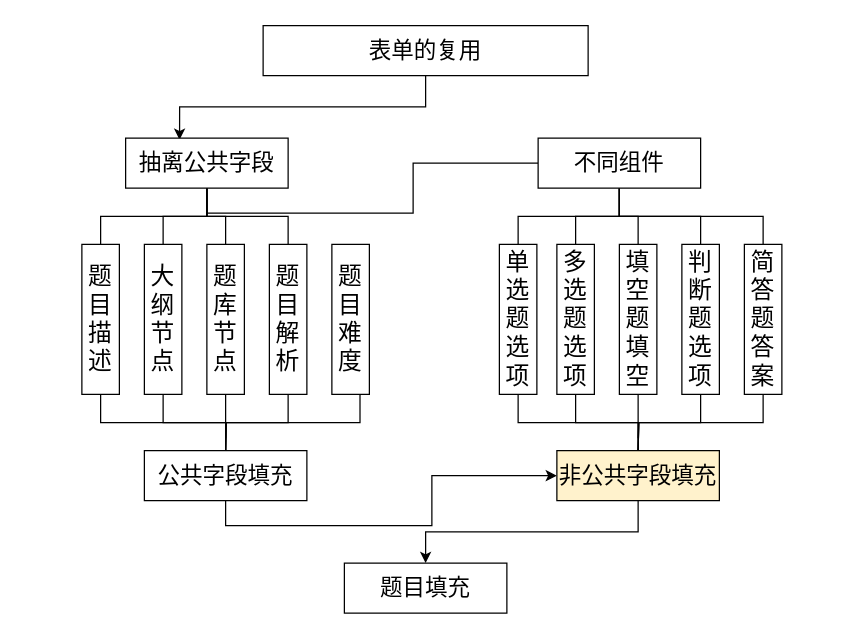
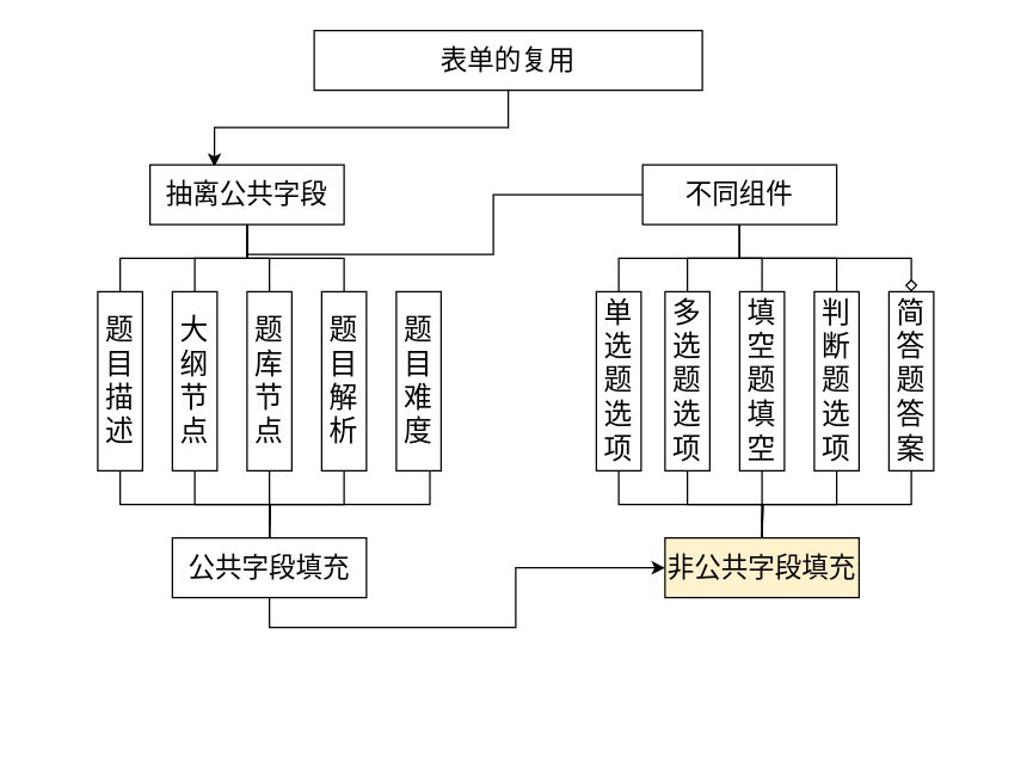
  <mxCell id="0" />
  <mxCell id="1" parent="0" />
  <mxCell id="2" style="edgeStyle=orthogonalEdgeStyle;rounded=0;orthogonalLoop=1;jettySize=auto;html=1;exitX=0.5;exitY=1;exitDx=0;exitDy=0;entryX=0.332;entryY=0.035;entryDx=0;entryDy=0;entryPerimeter=0;fontSize=18;" edge="1" parent="1" source="3" target="9"><mxGeometry relative="1" as="geometry" /></mxCell>
  <mxCell id="3" value="表单的复用" style="rounded=0;whiteSpace=wrap;html=1;fontSize=18;" vertex="1" parent="1"><mxGeometry x="210" y="20" width="260" height="40" as="geometry" /></mxCell>
  <mxCell id="4" style="edgeStyle=orthogonalEdgeStyle;rounded=0;orthogonalLoop=1;jettySize=auto;html=1;exitX=0.5;exitY=1;exitDx=0;exitDy=0;entryX=0;entryY=0.5;entryDx=0;entryDy=0;fontSize=18;endArrow=none;endFill=0;" edge="1" parent="1" source="9" target="17"><mxGeometry relative="1" as="geometry" /></mxCell>
  <mxCell id="5" style="edgeStyle=orthogonalEdgeStyle;rounded=0;orthogonalLoop=1;jettySize=auto;html=1;exitX=0.5;exitY=1;exitDx=0;exitDy=0;entryX=0;entryY=0.5;entryDx=0;entryDy=0;fontSize=18;endArrow=none;endFill=0;" edge="1" parent="1" source="9" target="19"><mxGeometry relative="1" as="geometry" /></mxCell>
  <mxCell id="6" style="edgeStyle=orthogonalEdgeStyle;rounded=0;orthogonalLoop=1;jettySize=auto;html=1;exitX=0.5;exitY=1;exitDx=0;exitDy=0;entryX=0;entryY=0.5;entryDx=0;entryDy=0;fontSize=18;endArrow=none;endFill=0;" edge="1" parent="1" source="9" target="21"><mxGeometry relative="1" as="geometry" /></mxCell>
  <mxCell id="7" style="edgeStyle=orthogonalEdgeStyle;rounded=0;orthogonalLoop=1;jettySize=auto;html=1;exitX=0.5;exitY=1;exitDx=0;exitDy=0;entryX=0;entryY=0.5;entryDx=0;entryDy=0;fontSize=18;endArrow=none;endFill=0;" edge="1" parent="1" source="9" target="23"><mxGeometry relative="1" as="geometry" /></mxCell>
  <mxCell id="8" style="edgeStyle=orthogonalEdgeStyle;rounded=0;orthogonalLoop=1;jettySize=auto;html=1;exitX=0.5;exitY=1;exitDx=0;exitDy=0;fontSize=18;endArrow=none;endFill=0;" edge="1" parent="1" source="9" target="15"><mxGeometry relative="1" as="geometry" /></mxCell>
  <mxCell id="9" value="抽离公共字段" style="rounded=0;whiteSpace=wrap;html=1;fontSize=18;" vertex="1" parent="1"><mxGeometry x="100" y="110" width="130" height="40" as="geometry" /></mxCell>
  <mxCell id="10" value="" style="edgeStyle=orthogonalEdgeStyle;rounded=0;orthogonalLoop=1;jettySize=auto;html=1;fontSize=18;endArrow=none;endFill=0;" edge="1" parent="1" source="15" target="31"><mxGeometry relative="1" as="geometry" /></mxCell>
  <mxCell id="11" style="edgeStyle=orthogonalEdgeStyle;rounded=0;orthogonalLoop=1;jettySize=auto;html=1;exitX=0.5;exitY=1;exitDx=0;exitDy=0;entryX=0;entryY=0.5;entryDx=0;entryDy=0;fontSize=18;endArrow=none;endFill=0;" edge="1" parent="1" source="15" target="29"><mxGeometry relative="1" as="geometry" /></mxCell>
  <mxCell id="12" style="edgeStyle=orthogonalEdgeStyle;rounded=0;orthogonalLoop=1;jettySize=auto;html=1;exitX=0.5;exitY=1;exitDx=0;exitDy=0;entryX=0;entryY=0.5;entryDx=0;entryDy=0;fontSize=18;endArrow=none;endFill=0;" edge="1" parent="1" source="15" target="27"><mxGeometry relative="1" as="geometry" /></mxCell>
  <mxCell id="13" style="edgeStyle=orthogonalEdgeStyle;rounded=0;orthogonalLoop=1;jettySize=auto;html=1;exitX=0.5;exitY=1;exitDx=0;exitDy=0;entryX=0;entryY=0.5;entryDx=0;entryDy=0;fontSize=18;endArrow=none;endFill=0;" edge="1" parent="1" source="15" target="33"><mxGeometry relative="1" as="geometry" /></mxCell>
- <mxCell id="14" style="edgeStyle=orthogonalEdgeStyle;rounded=0;orthogonalLoop=1;jettySize=auto;html=1;exitX=0.5;exitY=1;exitDx=0;exitDy=0;entryX=0;entryY=0.5;entryDx=0;entryDy=0;fontSize=18;endArrow=none;endFill=0;" edge="1" parent="1" source="15" target="35"><mxGeometry relative="1" as="geometry" /></mxCell>
+ <mxCell id="14" style="edgeStyle=orthogonalEdgeStyle;rounded=0;orthogonalLoop=1;jettySize=auto;html=1;exitX=0.5;exitY=1;exitDx=0;exitDy=0;entryX=0;entryY=0.5;entryDx=0;entryDy=0;fontSize=18;endArrow=diamond;endFill=0;" edge="1" parent="1" source="15" target="35"><mxGeometry relative="1" as="geometry" /></mxCell>
  <mxCell id="15" value="不同组件" style="rounded=0;whiteSpace=wrap;html=1;fontSize=18;" vertex="1" parent="1"><mxGeometry x="430" y="110" width="130" height="40" as="geometry" /></mxCell>
  <mxCell id="16" style="edgeStyle=orthogonalEdgeStyle;rounded=0;orthogonalLoop=1;jettySize=auto;html=1;exitX=1;exitY=0.5;exitDx=0;exitDy=0;entryX=0.5;entryY=0;entryDx=0;entryDy=0;fontSize=18;endArrow=none;endFill=0;" edge="1" parent="1" source="17" target="37"><mxGeometry relative="1" as="geometry" /></mxCell>
  <mxCell id="17" value="题目描述" style="rounded=0;whiteSpace=wrap;html=1;rotation=90;horizontal=0;fontSize=19;" vertex="1" parent="1"><mxGeometry x="20" y="240" width="120" height="30" as="geometry" /></mxCell>
  <mxCell id="18" style="edgeStyle=orthogonalEdgeStyle;rounded=0;orthogonalLoop=1;jettySize=auto;html=1;exitX=1;exitY=0.5;exitDx=0;exitDy=0;entryX=0.5;entryY=0;entryDx=0;entryDy=0;fontSize=18;endArrow=none;endFill=0;" edge="1" parent="1" source="19" target="37"><mxGeometry relative="1" as="geometry" /></mxCell>
  <mxCell id="19" value="大纲节点" style="rounded=0;whiteSpace=wrap;html=1;rotation=90;horizontal=0;fontSize=19;" vertex="1" parent="1"><mxGeometry x="70" y="240" width="120" height="30" as="geometry" /></mxCell>
  <mxCell id="20" style="edgeStyle=orthogonalEdgeStyle;rounded=0;orthogonalLoop=1;jettySize=auto;html=1;exitX=1;exitY=0.5;exitDx=0;exitDy=0;fontSize=18;endArrow=none;endFill=0;" edge="1" parent="1" source="21"><mxGeometry relative="1" as="geometry"><mxPoint x="180" y="350" as="targetPoint" /></mxGeometry></mxCell>
  <mxCell id="21" value="题库节点" style="rounded=0;whiteSpace=wrap;html=1;rotation=90;horizontal=0;fontSize=19;" vertex="1" parent="1"><mxGeometry x="120" y="240" width="120" height="30" as="geometry" /></mxCell>
  <mxCell id="22" style="edgeStyle=orthogonalEdgeStyle;rounded=0;orthogonalLoop=1;jettySize=auto;html=1;exitX=1;exitY=0.5;exitDx=0;exitDy=0;fontSize=18;endArrow=none;endFill=0;" edge="1" parent="1" source="23"><mxGeometry relative="1" as="geometry"><mxPoint x="180" y="360" as="targetPoint" /></mxGeometry></mxCell>
  <mxCell id="23" value="题目解析" style="rounded=0;whiteSpace=wrap;html=1;rotation=90;horizontal=0;fontSize=19;" vertex="1" parent="1"><mxGeometry x="170" y="240" width="120" height="30" as="geometry" /></mxCell>
  <mxCell id="24" style="edgeStyle=orthogonalEdgeStyle;rounded=0;orthogonalLoop=1;jettySize=auto;html=1;exitX=1;exitY=0.25;exitDx=0;exitDy=0;fontSize=18;endArrow=none;endFill=0;" edge="1" parent="1" source="25"><mxGeometry relative="1" as="geometry"><mxPoint x="180" y="360" as="targetPoint" /></mxGeometry></mxCell>
  <mxCell id="25" value="题目难度" style="rounded=0;whiteSpace=wrap;html=1;rotation=90;horizontal=0;fontSize=19;" vertex="1" parent="1"><mxGeometry x="220" y="240" width="120" height="30" as="geometry" /></mxCell>
  <mxCell id="26" style="edgeStyle=orthogonalEdgeStyle;rounded=0;orthogonalLoop=1;jettySize=auto;html=1;exitX=1;exitY=0.5;exitDx=0;exitDy=0;entryX=0.5;entryY=0;entryDx=0;entryDy=0;fontSize=18;endArrow=none;endFill=0;" edge="1" parent="1" source="27" target="39"><mxGeometry relative="1" as="geometry" /></mxCell>
  <mxCell id="27" value="单选题选项" style="rounded=0;whiteSpace=wrap;html=1;rotation=90;horizontal=0;fontSize=19;" vertex="1" parent="1"><mxGeometry x="354" y="240" width="120" height="30" as="geometry" /></mxCell>
  <mxCell id="28" style="edgeStyle=orthogonalEdgeStyle;rounded=0;orthogonalLoop=1;jettySize=auto;html=1;exitX=1;exitY=0.5;exitDx=0;exitDy=0;fontSize=18;endArrow=none;endFill=0;" edge="1" parent="1" source="29"><mxGeometry relative="1" as="geometry"><mxPoint x="510" y="360" as="targetPoint" /></mxGeometry></mxCell>
  <mxCell id="29" value="多选题选项" style="rounded=0;whiteSpace=wrap;html=1;rotation=90;horizontal=0;fontSize=19;" vertex="1" parent="1"><mxGeometry x="400" y="240" width="120" height="30" as="geometry" /></mxCell>
  <mxCell id="30" style="edgeStyle=orthogonalEdgeStyle;rounded=0;orthogonalLoop=1;jettySize=auto;html=1;exitX=1;exitY=0.5;exitDx=0;exitDy=0;fontSize=18;endArrow=none;endFill=0;" edge="1" parent="1" source="31"><mxGeometry relative="1" as="geometry"><mxPoint x="510" y="350" as="targetPoint" /></mxGeometry></mxCell>
  <mxCell id="31" value="填空题填空" style="rounded=0;whiteSpace=wrap;html=1;rotation=90;horizontal=0;fontSize=19;" vertex="1" parent="1"><mxGeometry x="450" y="240" width="120" height="30" as="geometry" /></mxCell>
  <mxCell id="32" style="edgeStyle=orthogonalEdgeStyle;rounded=0;orthogonalLoop=1;jettySize=auto;html=1;exitX=1;exitY=0.5;exitDx=0;exitDy=0;fontSize=18;endArrow=none;endFill=0;" edge="1" parent="1" source="33"><mxGeometry relative="1" as="geometry"><mxPoint x="510" y="360" as="targetPoint" /></mxGeometry></mxCell>
  <mxCell id="33" value="判断题选项" style="rounded=0;whiteSpace=wrap;html=1;rotation=90;horizontal=0;fontSize=19;" vertex="1" parent="1"><mxGeometry x="500" y="240" width="120" height="30" as="geometry" /></mxCell>
  <mxCell id="34" style="edgeStyle=orthogonalEdgeStyle;rounded=0;orthogonalLoop=1;jettySize=auto;html=1;exitX=1;exitY=0.5;exitDx=0;exitDy=0;fontSize=18;endArrow=none;endFill=0;" edge="1" parent="1" source="35"><mxGeometry relative="1" as="geometry"><mxPoint x="510" y="360" as="targetPoint" /></mxGeometry></mxCell>
  <mxCell id="35" value="简答题答案" style="rounded=0;whiteSpace=wrap;html=1;rotation=90;horizontal=0;fontSize=19;" vertex="1" parent="1"><mxGeometry x="550" y="240" width="120" height="30" as="geometry" /></mxCell>
  <mxCell id="36" style="edgeStyle=orthogonalEdgeStyle;rounded=0;orthogonalLoop=1;jettySize=auto;html=1;exitX=0.5;exitY=1;exitDx=0;exitDy=0;fontSize=18;endArrow=classic;endFill=1;" edge="1" parent="1" source="37" target="39"><mxGeometry relative="1" as="geometry" /></mxCell>
  <mxCell id="37" value="公共字段填充" style="rounded=0;whiteSpace=wrap;html=1;fontSize=18;" vertex="1" parent="1"><mxGeometry x="115" y="360" width="130" height="40" as="geometry" /></mxCell>
- <mxCell id="38" style="edgeStyle=orthogonalEdgeStyle;rounded=0;orthogonalLoop=1;jettySize=auto;html=1;exitX=0.5;exitY=1;exitDx=0;exitDy=0;entryX=0.5;entryY=0;entryDx=0;entryDy=0;fontSize=18;endArrow=classic;endFill=1;" edge="1" parent="1" source="39" target="40"><mxGeometry relative="1" as="geometry" /></mxCell>
  <mxCell id="39" value="非公共字段填充" style="rounded=0;whiteSpace=wrap;html=1;fontSize=18;fillColor=#fff2cc;" vertex="1" parent="1"><mxGeometry x="445" y="360" width="130" height="40" as="geometry" /></mxCell>
- <mxCell id="40" value="题目填充" style="rounded=0;whiteSpace=wrap;html=1;fontSize=18;" vertex="1" parent="1"><mxGeometry x="275" y="450" width="130" height="40" as="geometry" /></mxCell>
